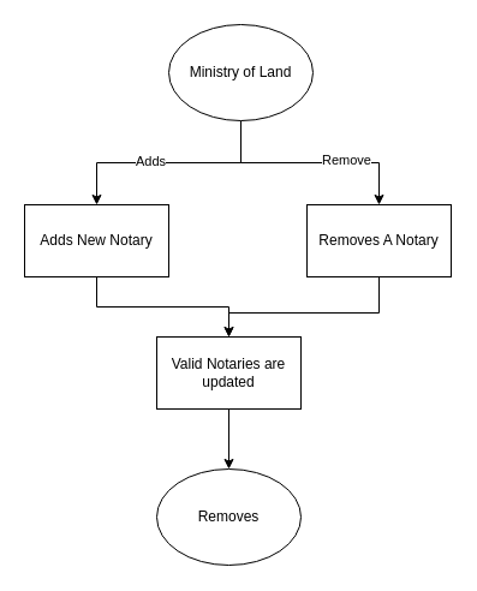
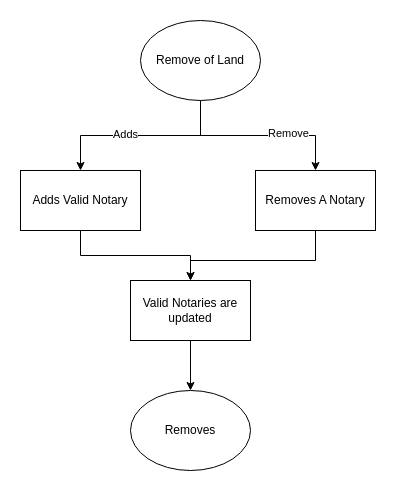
  <mxCell id="0" />
  <mxCell id="1" parent="0" />
  <mxCell id="2" style="edgeStyle=orthogonalEdgeStyle;rounded=0;orthogonalLoop=1;jettySize=auto;html=1;" edge="1" parent="1" source="6" target="8"><mxGeometry relative="1" as="geometry" /></mxCell>
  <mxCell id="3" value="Adds" style="edgeLabel;html=1;align=center;verticalAlign=middle;resizable=0;points=[];" vertex="1" connectable="0" parent="2"><mxGeometry x="0.171" y="-2" relative="1" as="geometry"><mxPoint as="offset" /></mxGeometry></mxCell>
  <mxCell id="4" style="edgeStyle=orthogonalEdgeStyle;rounded=0;orthogonalLoop=1;jettySize=auto;html=1;" edge="1" parent="1" source="6" target="10"><mxGeometry relative="1" as="geometry" /></mxCell>
  <mxCell id="5" value="Remove" style="edgeLabel;html=1;align=center;verticalAlign=middle;resizable=0;points=[];" vertex="1" connectable="0" parent="4"><mxGeometry x="0.317" y="3" relative="1" as="geometry"><mxPoint as="offset" /></mxGeometry></mxCell>
- <mxCell id="6" value="Ministry of Land" style="ellipse;whiteSpace=wrap;html=1;" vertex="1" parent="1"><mxGeometry x="140" y="20" width="120" height="80" as="geometry" /></mxCell>
+ <mxCell id="6" value="Remove of Land" style="ellipse;whiteSpace=wrap;html=1;" vertex="1" parent="1"><mxGeometry x="140" y="20" width="120" height="80" as="geometry" /></mxCell>
  <mxCell id="7" style="edgeStyle=orthogonalEdgeStyle;rounded=0;orthogonalLoop=1;jettySize=auto;html=1;endArrow=open;" edge="1" parent="1" source="8" target="12"><mxGeometry relative="1" as="geometry" /></mxCell>
- <mxCell id="8" value="Adds New Notary" style="rounded=0;whiteSpace=wrap;html=1;" vertex="1" parent="1"><mxGeometry x="20" y="170" width="120" height="60" as="geometry" /></mxCell>
+ <mxCell id="8" value="Adds Valid Notary" style="rounded=0;whiteSpace=wrap;html=1;" vertex="1" parent="1"><mxGeometry x="20" y="170" width="120" height="60" as="geometry" /></mxCell>
  <mxCell id="9" style="edgeStyle=orthogonalEdgeStyle;rounded=0;orthogonalLoop=1;jettySize=auto;html=1;" edge="1" parent="1" source="10" target="12"><mxGeometry relative="1" as="geometry"><Array as="points"><mxPoint x="315" y="260" /><mxPoint x="190" y="260" /></Array></mxGeometry></mxCell>
  <mxCell id="10" value="Removes A Notary" style="rounded=0;whiteSpace=wrap;html=1;" vertex="1" parent="1"><mxGeometry x="255" y="170" width="120" height="60" as="geometry" /></mxCell>
  <mxCell id="11" style="edgeStyle=orthogonalEdgeStyle;rounded=0;orthogonalLoop=1;jettySize=auto;html=1;exitX=0.5;exitY=1;exitDx=0;exitDy=0;entryX=0.5;entryY=0;entryDx=0;entryDy=0;" edge="1" parent="1" source="12" target="13"><mxGeometry relative="1" as="geometry" /></mxCell>
  <mxCell id="12" value="Valid Notaries are updated" style="rounded=0;whiteSpace=wrap;html=1;" vertex="1" parent="1"><mxGeometry x="130" y="280" width="120" height="60" as="geometry" /></mxCell>
  <mxCell id="13" value="Removes" style="ellipse;whiteSpace=wrap;html=1;" vertex="1" parent="1"><mxGeometry x="130" y="390" width="120" height="80" as="geometry" /></mxCell>
